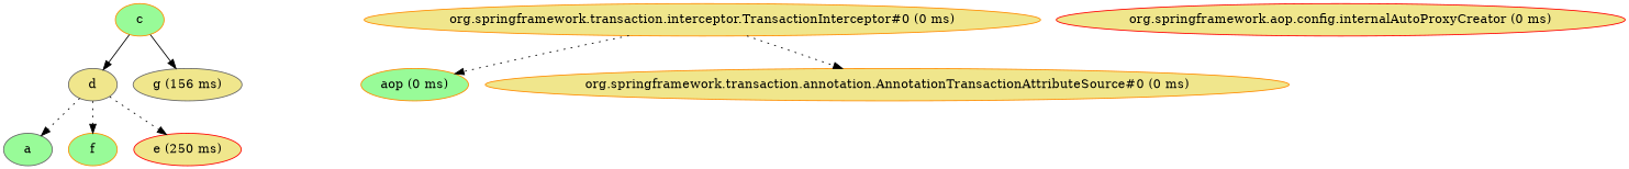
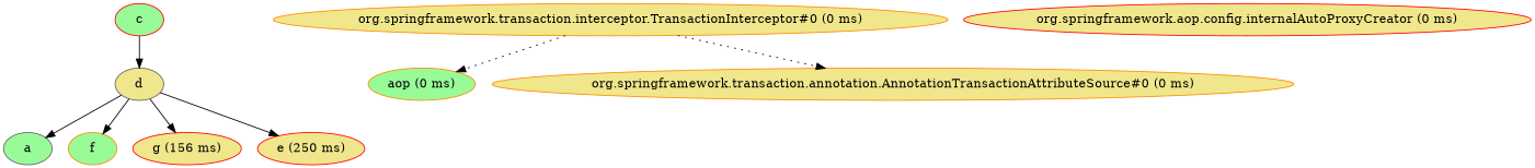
  digraph {
    node [color=darkorange fillcolor=khaki style=filled]
    n1 [color=gray40 label=d]
    n2 [color=gray40 fillcolor=palegreen label=a]
    n3 [fillcolor=palegreen label=f]
-   n4 [color=gray40 label="g (156 ms)"]
+   n4 [color=red label="g (156 ms)"]
    n5 [color=red label="e (250 ms)"]
-   n6 [fillcolor=palegreen label=c]
+   n6 [color=red fillcolor=palegreen label=c]
    n7 [fillcolor=palegreen label="aop (0 ms)"]
    n8 [label="org.springframework.transaction.annotation.AnnotationTransactionAttributeSource#0 (0 ms)"]
    n9 [color=red label="org.springframework.aop.config.internalAutoProxyCreator (0 ms)"]
    n10 [label="org.springframework.transaction.interceptor.TransactionInterceptor#0 (0 ms)"]
-   n1 -> n2 [style=dotted]
-   n1 -> n3 [style=dotted]
-   n6 -> n4
-   n1 -> n5 [style=dotted]
+   n1 -> n2
+   n1 -> n3
+   n1 -> n4
+   n1 -> n5
    n6 -> n1
    n10 -> n7 [style=dotted]
    n10 -> n8 [style=dotted]
  }
